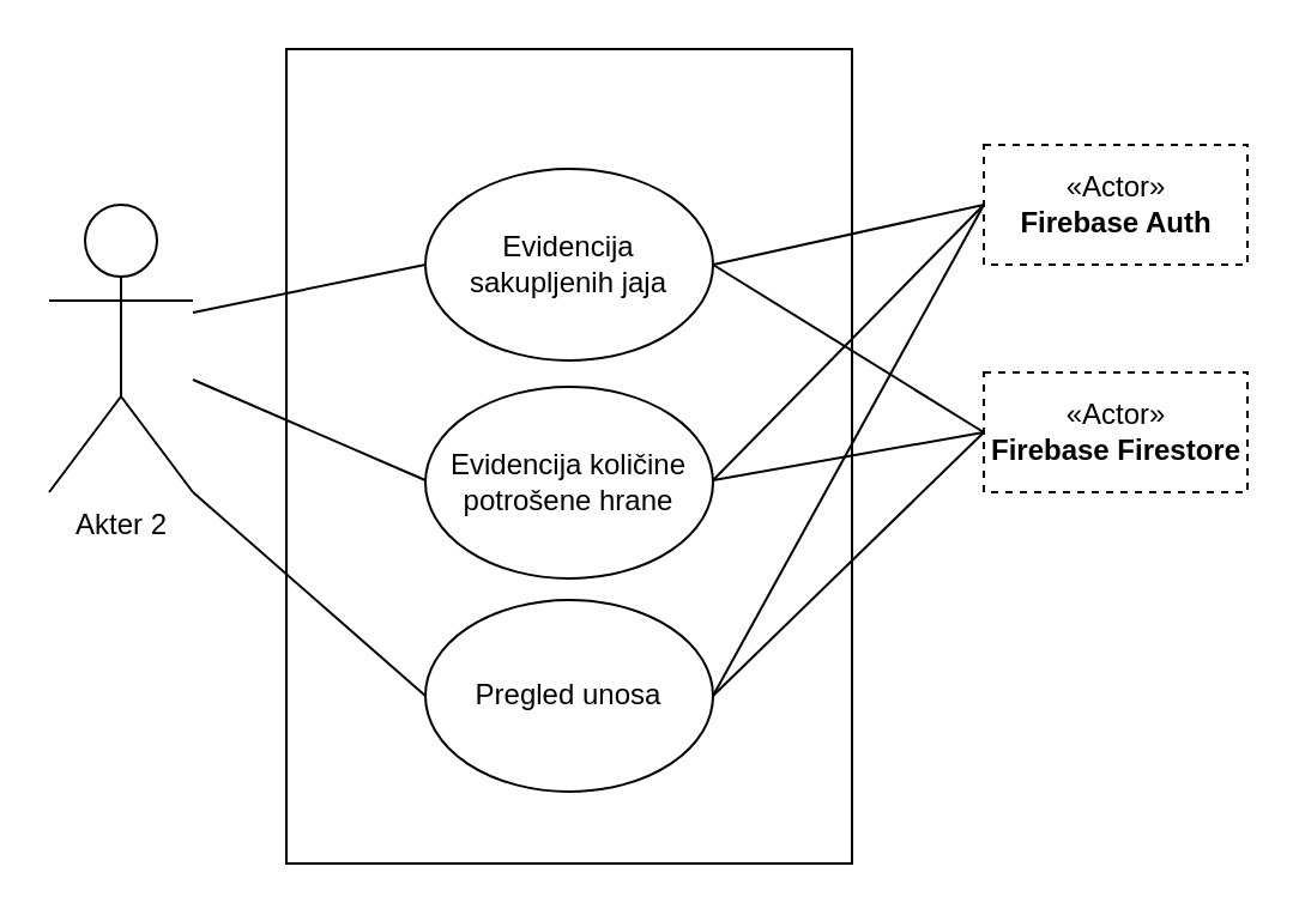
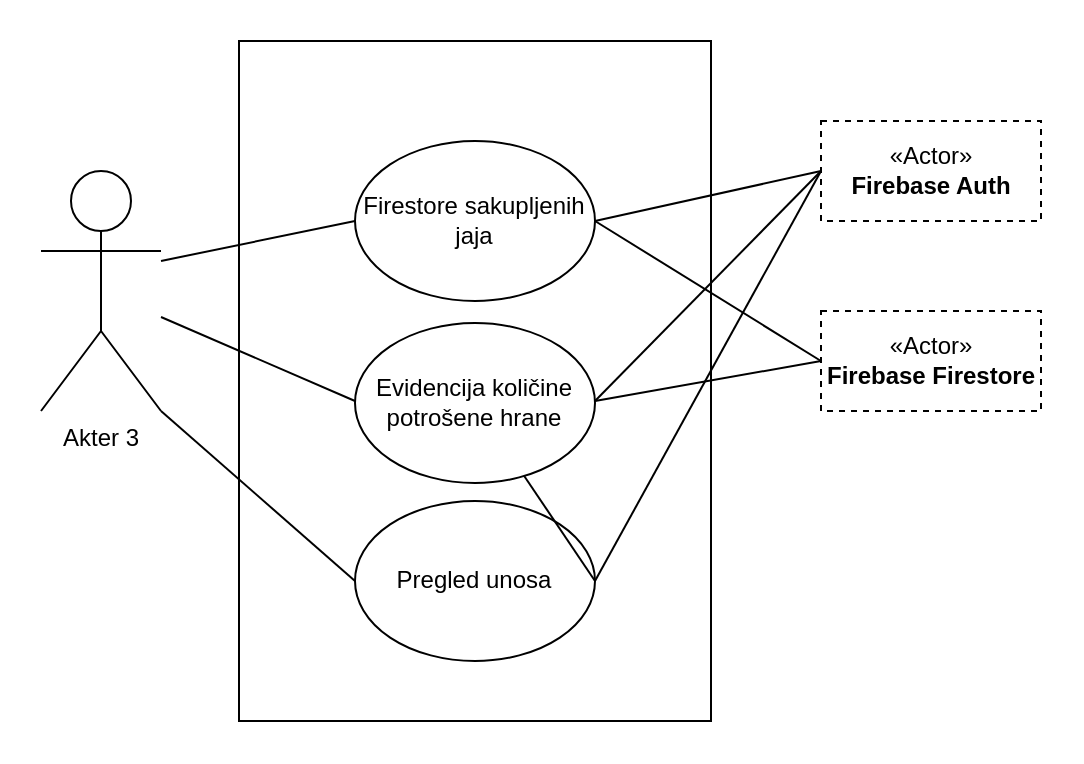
  <mxCell id="0" />
  <mxCell id="1" parent="0" />
- <mxCell id="2" value="Akter 2" style="shape=umlActor;verticalLabelPosition=bottom;verticalAlign=top;html=1;" parent="1" vertex="1"><mxGeometry x="20" y="85" width="60" height="120" as="geometry" /></mxCell>
+ <mxCell id="2" value="Akter 3" style="shape=umlActor;verticalLabelPosition=bottom;verticalAlign=top;html=1;" parent="1" vertex="1"><mxGeometry x="20" y="85" width="60" height="120" as="geometry" /></mxCell>
  <mxCell id="3" value="" style="rounded=0;whiteSpace=wrap;html=1;" parent="1" vertex="1"><mxGeometry x="119" y="20" width="236" height="340" as="geometry" /></mxCell>
  <mxCell id="4" value="«Actor»&lt;br&gt;&lt;b&gt;Firebase Auth&lt;/b&gt;" style="html=1;dashed=1;" parent="1" vertex="1"><mxGeometry x="410" y="60" width="110" height="50" as="geometry" /></mxCell>
  <mxCell id="5" value="«Actor»&lt;br&gt;&lt;b&gt;Firebase Firestore&lt;/b&gt;" style="html=1;dashed=1;" parent="1" vertex="1"><mxGeometry x="410" y="155" width="110" height="50" as="geometry" /></mxCell>
  <mxCell id="6" value="" style="endArrow=none;html=1;entryX=0;entryY=0.5;entryDx=0;entryDy=0;" parent="1" edge="1"><mxGeometry width="50" height="50" relative="1" as="geometry"><mxPoint x="80" y="130" as="sourcePoint" /><mxPoint x="177" y="110" as="targetPoint" /></mxGeometry></mxCell>
  <mxCell id="7" value="" style="endArrow=none;html=1;entryX=0;entryY=0.5;entryDx=0;entryDy=0;exitX=1;exitY=0.5;exitDx=0;exitDy=0;" parent="1" target="4" edge="1"><mxGeometry width="50" height="50" relative="1" as="geometry"><mxPoint x="297" y="110" as="sourcePoint" /><mxPoint x="192" y="120" as="targetPoint" /></mxGeometry></mxCell>
  <mxCell id="8" value="" style="endArrow=none;html=1;entryX=0;entryY=0.5;entryDx=0;entryDy=0;" parent="1" source="2" edge="1"><mxGeometry width="50" height="50" relative="1" as="geometry"><mxPoint x="100" y="150" as="sourcePoint" /><mxPoint x="177" y="200" as="targetPoint" /></mxGeometry></mxCell>
  <mxCell id="9" value="" style="endArrow=none;html=1;entryX=0;entryY=0.5;entryDx=0;entryDy=0;exitX=1;exitY=0.5;exitDx=0;exitDy=0;" parent="1" target="5" edge="1"><mxGeometry width="50" height="50" relative="1" as="geometry"><mxPoint x="297" y="200" as="sourcePoint" /><mxPoint x="212" y="140" as="targetPoint" /></mxGeometry></mxCell>
  <mxCell id="10" value="" style="endArrow=none;html=1;entryX=0;entryY=0.5;entryDx=0;entryDy=0;exitX=1;exitY=0.5;exitDx=0;exitDy=0;" parent="1" target="4" edge="1"><mxGeometry width="50" height="50" relative="1" as="geometry"><mxPoint x="297" y="200" as="sourcePoint" /><mxPoint x="222" y="150" as="targetPoint" /></mxGeometry></mxCell>
  <mxCell id="11" value="" style="endArrow=none;html=1;entryX=0;entryY=0.5;entryDx=0;entryDy=0;exitX=1;exitY=0.5;exitDx=0;exitDy=0;" parent="1" target="5" edge="1"><mxGeometry width="50" height="50" relative="1" as="geometry"><mxPoint x="297" y="110" as="sourcePoint" /><mxPoint x="232" y="160" as="targetPoint" /></mxGeometry></mxCell>
- <mxCell id="12" value="Evidencija sakupljenih jaja" style="ellipse;whiteSpace=wrap;html=1;" parent="1" vertex="1"><mxGeometry x="177" y="70" width="120" height="80" as="geometry" /></mxCell>
+ <mxCell id="12" value="Firestore sakupljenih jaja" style="ellipse;whiteSpace=wrap;html=1;" parent="1" vertex="1"><mxGeometry x="177" y="70" width="120" height="80" as="geometry" /></mxCell>
  <mxCell id="13" value="Evidencija količine potrošene hrane" style="ellipse;whiteSpace=wrap;html=1;" parent="1" vertex="1"><mxGeometry x="177" y="161" width="120" height="80" as="geometry" /></mxCell>
  <mxCell id="14" value="Pregled unosa" style="ellipse;whiteSpace=wrap;html=1;" vertex="1" parent="1"><mxGeometry x="177" y="250" width="120" height="80" as="geometry" /></mxCell>
  <mxCell id="15" value="" style="endArrow=none;html=1;exitX=1;exitY=0.5;exitDx=0;exitDy=0;entryX=0;entryY=0.5;entryDx=0;entryDy=0;" edge="1" parent="1" source="14" target="4"><mxGeometry width="50" height="50" relative="1" as="geometry"><mxPoint x="307" y="210" as="sourcePoint" /><mxPoint x="410" y="90" as="targetPoint" /></mxGeometry></mxCell>
- <mxCell id="16" value="" style="endArrow=none;html=1;entryX=0;entryY=0.5;entryDx=0;entryDy=0;exitX=1;exitY=0.5;exitDx=0;exitDy=0;" edge="1" parent="1" source="14" target="5"><mxGeometry width="50" height="50" relative="1" as="geometry"><mxPoint x="317" y="220" as="sourcePoint" /><mxPoint x="430" y="105" as="targetPoint" /></mxGeometry></mxCell>
+ <mxCell id="16" value="" style="endArrow=none;html=1;exitX=1;exitY=0.5;exitDx=0;exitDy=0;" edge="1" parent="1" source="14" target="13"><mxGeometry width="50" height="50" relative="1" as="geometry"><mxPoint x="317" y="220" as="sourcePoint" /><mxPoint x="430" y="105" as="targetPoint" /></mxGeometry></mxCell>
  <mxCell id="17" value="" style="endArrow=none;html=1;entryX=1;entryY=1;entryDx=0;entryDy=0;exitX=0;exitY=0.5;exitDx=0;exitDy=0;entryPerimeter=0;" edge="1" parent="1" source="14" target="2"><mxGeometry width="50" height="50" relative="1" as="geometry"><mxPoint x="327" y="230" as="sourcePoint" /><mxPoint x="440" y="115" as="targetPoint" /></mxGeometry></mxCell>
